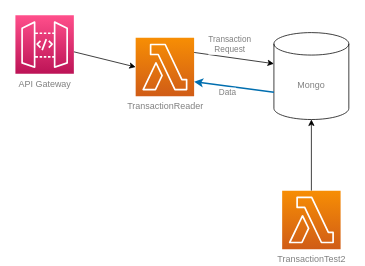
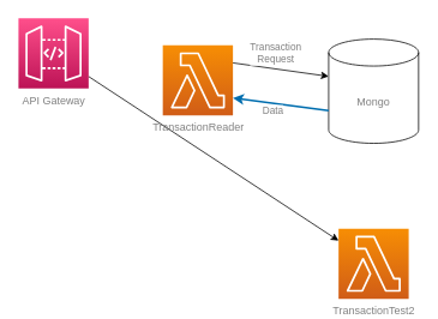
  <mxCell id="0" />
  <mxCell id="1" parent="0" />
- <mxCell id="2" value="" style="edgeStyle=none;html=1;entryX=0;entryY=0.5;entryDx=0;entryDy=0;entryPerimeter=0;fontColor=#808080;strokeWidth=1;" parent="1" source="3" target="8" edge="1"><mxGeometry relative="1" as="geometry"><mxPoint x="185" y="130.625" as="targetPoint" /></mxGeometry></mxCell>
+ <mxCell id="2" value="" style="edgeStyle=none;html=1;fontColor=#808080;strokeWidth=1;" parent="1" source="3" target="10" edge="1"><mxGeometry relative="1" as="geometry"><mxPoint x="185" y="130.625" as="targetPoint" /></mxGeometry></mxCell>
  <mxCell id="3" value="API Gateway" style="sketch=0;points=[[0,0,0],[0.25,0,0],[0.5,0,0],[0.75,0,0],[1,0,0],[0,1,0],[0.25,1,0],[0.5,1,0],[0.75,1,0],[1,1,0],[0,0.25,0],[0,0.5,0],[0,0.75,0],[1,0.25,0],[1,0.5,0],[1,0.75,0]];outlineConnect=0;fontColor=#808080;gradientColor=#FF4F8B;gradientDirection=north;fillColor=#BC1356;strokeColor=#ffffff;dashed=0;verticalLabelPosition=bottom;verticalAlign=top;align=center;html=1;fontSize=12;fontStyle=0;aspect=fixed;shape=mxgraph.aws4.resourceIcon;resIcon=mxgraph.aws4.api_gateway;" parent="1" vertex="1"><mxGeometry x="20" y="20" width="78" height="78" as="geometry" /></mxCell>
  <mxCell id="4" value="Mongo" style="shape=cylinder3;whiteSpace=wrap;html=1;boundedLbl=1;backgroundOutline=1;size=15;fontColor=#808080;" parent="1" vertex="1"><mxGeometry x="365" y="43" width="100" height="116" as="geometry" /></mxCell>
  <mxCell id="5" value="" style="edgeStyle=none;html=1;fontColor=#808080;exitX=1;exitY=0.25;exitDx=0;exitDy=0;exitPerimeter=0;entryX=0;entryY=0.358;entryDx=0;entryDy=0;entryPerimeter=0;strokeWidth=1;" parent="1" source="8" target="4" edge="1"><mxGeometry relative="1" as="geometry"><mxPoint x="365" y="84" as="targetPoint" /></mxGeometry></mxCell>
  <mxCell id="6" value="Transaction&lt;br&gt;Request" style="edgeLabel;html=1;align=center;verticalAlign=middle;resizable=0;points=[];fontColor=#808080;" parent="5" vertex="1" connectable="0"><mxGeometry x="-0.147" y="-2" relative="1" as="geometry"><mxPoint x="2" y="-19" as="offset" /></mxGeometry></mxCell>
  <mxCell id="7" value="Data" style="edgeStyle=none;html=1;fontColor=#808080;fillColor=#1ba1e2;strokeColor=#006EAF;strokeWidth=2;exitX=0;exitY=0;exitDx=0;exitDy=79.5;exitPerimeter=0;entryX=1;entryY=0.75;entryDx=0;entryDy=0;entryPerimeter=0;" parent="1" source="4" target="8" edge="1"><mxGeometry x="0.137" y="9" relative="1" as="geometry"><mxPoint x="240" y="240" as="sourcePoint" /><mxPoint x="295" y="104" as="targetPoint" /><mxPoint as="offset" /></mxGeometry></mxCell>
  <mxCell id="8" value="TransactionReader" style="sketch=0;points=[[0,0,0],[0.25,0,0],[0.5,0,0],[0.75,0,0],[1,0,0],[0,1,0],[0.25,1,0],[0.5,1,0],[0.75,1,0],[1,1,0],[0,0.25,0],[0,0.5,0],[0,0.75,0],[1,0.25,0],[1,0.5,0],[1,0.75,0]];outlineConnect=0;fontColor=#808080;gradientColor=#F78E04;gradientDirection=north;fillColor=#D05C17;strokeColor=#ffffff;dashed=0;verticalLabelPosition=bottom;verticalAlign=top;align=center;html=1;fontSize=12;fontStyle=0;aspect=fixed;shape=mxgraph.aws4.resourceIcon;resIcon=mxgraph.aws4.lambda;" parent="1" vertex="1"><mxGeometry x="180.5" y="50" width="78" height="78" as="geometry" /></mxCell>
- <mxCell id="9" value="" style="edgeStyle=none;html=1;" edge="1" parent="1" source="10" target="4"><mxGeometry relative="1" as="geometry" /></mxCell>
  <mxCell id="10" value="TransactionTest2" style="sketch=0;points=[[0,0,0],[0.25,0,0],[0.5,0,0],[0.75,0,0],[1,0,0],[0,1,0],[0.25,1,0],[0.5,1,0],[0.75,1,0],[1,1,0],[0,0.25,0],[0,0.5,0],[0,0.75,0],[1,0.25,0],[1,0.5,0],[1,0.75,0]];outlineConnect=0;fontColor=#808080;gradientColor=#F78E04;gradientDirection=north;fillColor=#D05C17;strokeColor=#ffffff;dashed=0;verticalLabelPosition=bottom;verticalAlign=top;align=center;html=1;fontSize=12;fontStyle=0;aspect=fixed;shape=mxgraph.aws4.resourceIcon;resIcon=mxgraph.aws4.lambda;" vertex="1" parent="1"><mxGeometry x="376" y="254" width="78" height="78" as="geometry" /></mxCell>
